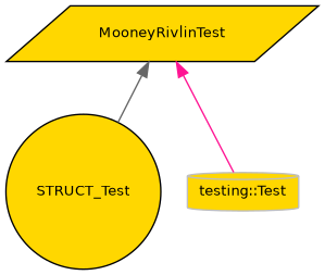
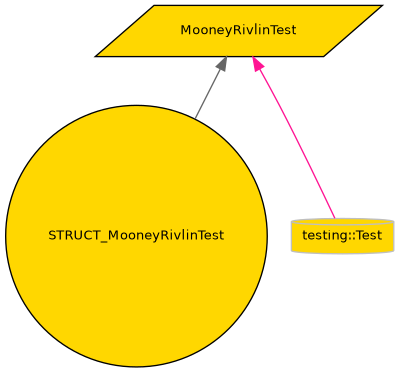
  digraph {
    node [color=black fillcolor=gold fontname=Helvetica fontsize=10 style=filled]
    edge [dir=back fontname=Helvetica fontsize=10 labelfontname=Helvetica labelfontsize=10 style=solid]
-   n1 [fontcolor=black height=0.2 label=STRUCT_Test shape=circle width=0.4]
+   n1 [fontcolor=black height=0.2 label=STRUCT_MooneyRivlinTest shape=circle width=0.4]
    n2 [height=0.2 label=MooneyRivlinTest shape=parallelogram width=0.4]
    n3 [color=grey75 height=0.2 label="testing::Test" shape=cylinder width=0.4]
    n2 -> n1 [color=gray40]
    n2 -> n3 [color=deeppink]
  }
